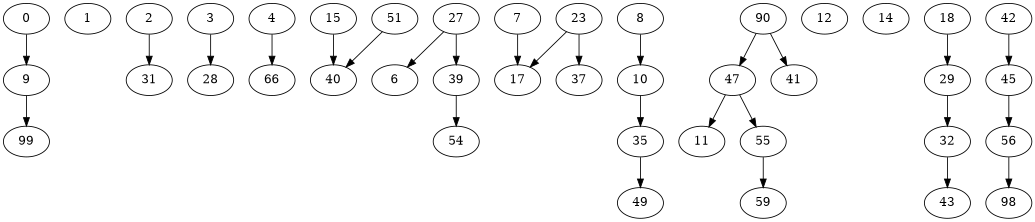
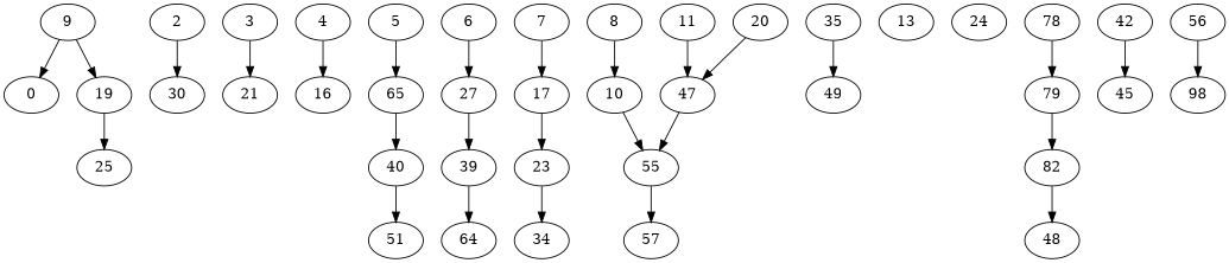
  digraph {
    node [count=0 tid=6]
    9 [count=1]
    0
-   19 [count=2 label=99]
-   1 [tid=11]
+   19 [count=2]
    2 [tid=1]
-   30 [count=1 tid=1 label=31]
+   30 [count=1 tid=1]
    3 [tid=2]
-   21 [count=1 tid=2 label=28]
+   21 [count=1 tid=2]
    4 [tid=0]
-   16 [count=1 tid=0 label=66]
-   15 [count=1 tid=7]
+   16 [count=1 tid=0]
+   5 [tid=7]
+   15 [count=1 tid=7 label=65]
    40 [count=2 tid=7]
    6 [tid=9]
    27 [count=1 tid=9]
    39 [count=2 tid=9]
    7 [tid=10]
    17 [count=1 tid=10]
    23 [count=2 tid=10]
    8 [tid=8]
    10 [count=1 tid=8]
    35 [count=2 tid=8]
+   25 [count=3]
    49 [count=3 tid=8]
    11 [tid=3]
    47 [count=1 tid=3]
    55 [count=2 tid=3]
-   12 [tid=13]
-   14 [tid=12]
+   12 [tid=13 label=13]
+   14 [tid=12 label=24]
    51 [count=3 tid=7]
-   37 [count=3 tid=10]
-   18 [tid=4]
-   29 [count=1 tid=4]
-   32 [count=2 tid=4]
-   20 [tid=14 label=90]
-   41 [count=1 tid=14]
+   37 [count=3 tid=10 label=34]
+   18 [tid=4 label=78]
+   29 [count=1 tid=4 label=79]
+   32 [count=2 tid=4 label=82]
+   20 [tid=14]
    n37 [label=42 tid=5]
    45 [count=1 tid=5]
    56 [count=2 tid=5]
-   54 [count=3 tid=9]
-   48 [count=3 tid=4 label=43]
+   54 [count=3 tid=9 label=64]
+   48 [count=3 tid=4]
    n42 [count=3 label=98 tid=5]
-   57 [count=3 tid=3 label=59]
+   57 [count=3 tid=3]
    9 -> 19
-   0 -> 9
+   9 -> 0
+   19 -> 25
    2 -> 30
    3 -> 21
    4 -> 16
+   5 -> 15
    15 -> 40
-   51 -> 40
-   27 -> 6
+   40 -> 51
+   6 -> 27
    27 -> 39
    39 -> 54
    7 -> 17
-   23 -> 17
+   17 -> 23
    23 -> 37
    8 -> 10
-   10 -> 35
+   10 -> 55
    35 -> 49
-   47 -> 11
+   11 -> 47
    47 -> 55
    55 -> 57
    18 -> 29
    29 -> 32
    32 -> 48
    20 -> 47
-   20 -> 41
    n37 -> 45
-   45 -> 56
    56 -> n42
  }
